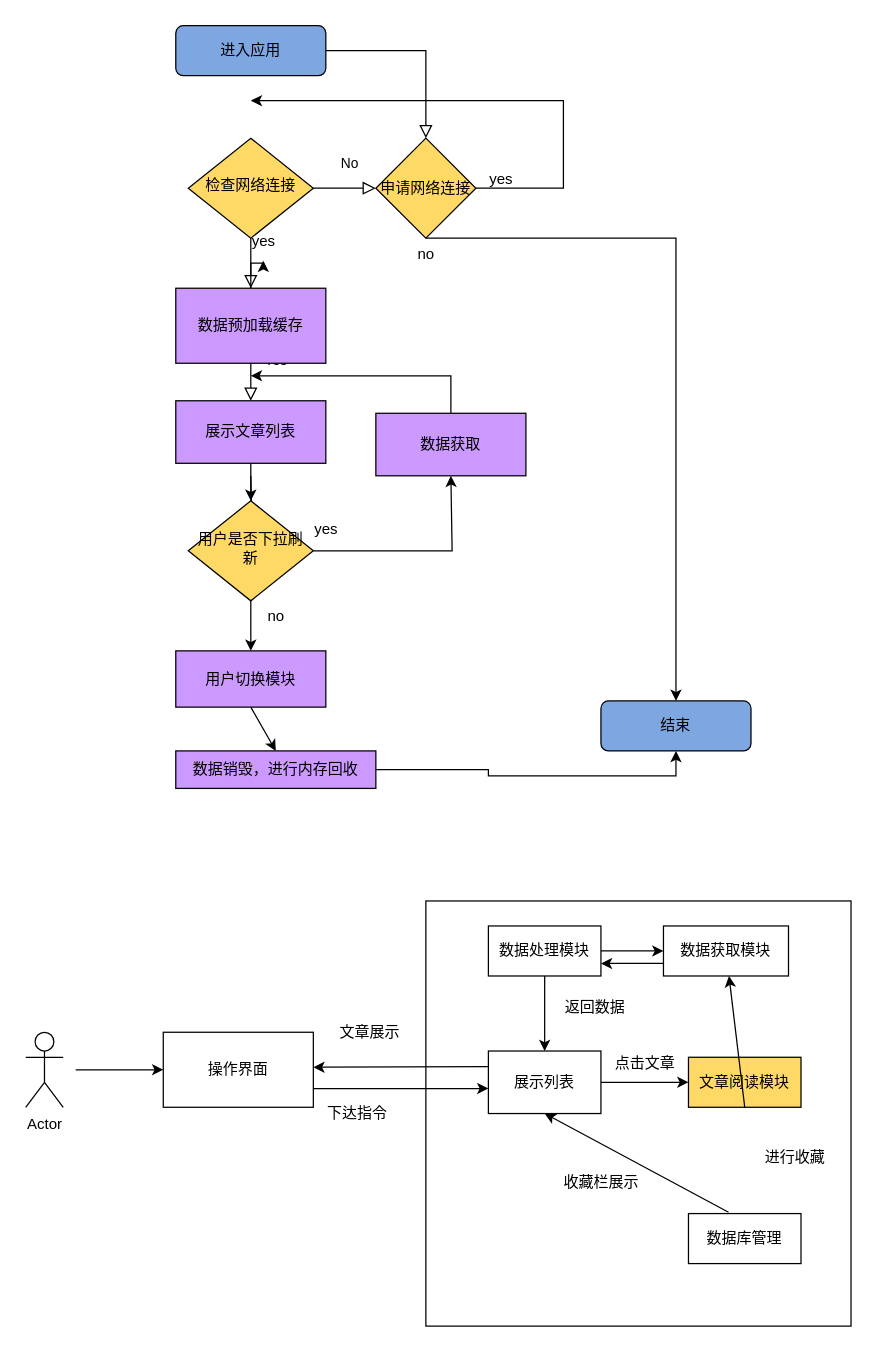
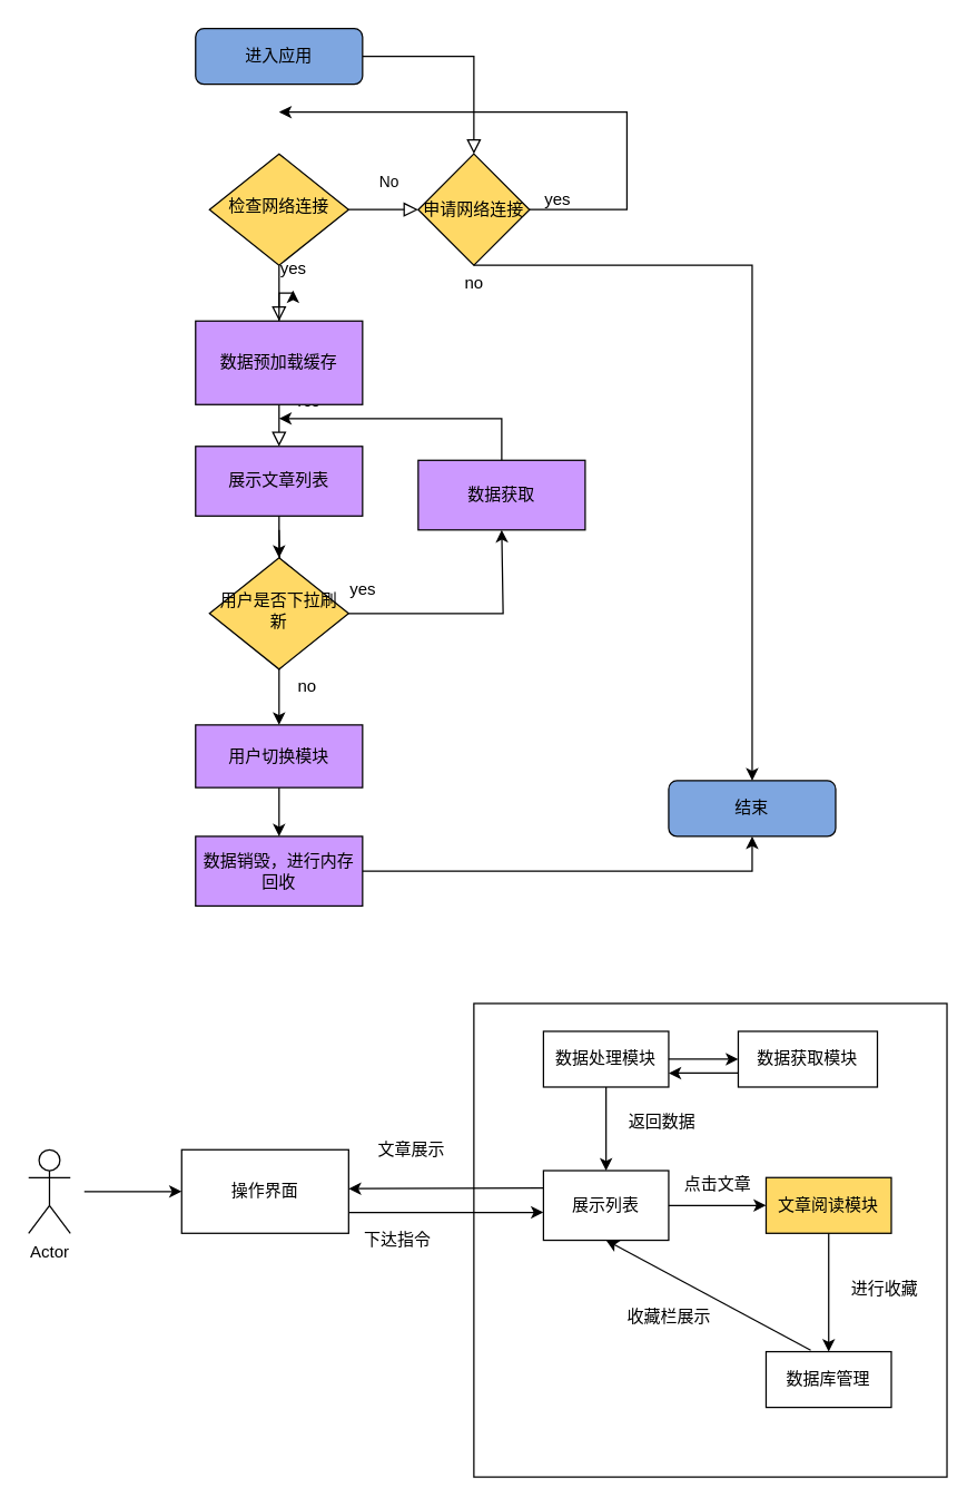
  <mxCell id="0" />
  <mxCell id="1" parent="0" />
  <mxCell id="2" value="" style="rounded=0;html=1;jettySize=auto;orthogonalLoop=1;fontSize=11;endArrow=block;endFill=0;endSize=8;strokeWidth=1;shadow=0;labelBackgroundColor=none;edgeStyle=orthogonalEdgeStyle;" parent="1" source="3" target="43" edge="1"><mxGeometry relative="1" as="geometry" /></mxCell>
  <mxCell id="3" value="进入应用" style="rounded=1;whiteSpace=wrap;html=1;fontSize=12;glass=0;strokeWidth=1;shadow=0;fillColor=#7EA6E0;" parent="1" vertex="1"><mxGeometry x="140" y="20" width="120" height="40" as="geometry" /></mxCell>
  <mxCell id="4" value="Yes" style="rounded=0;html=1;jettySize=auto;orthogonalLoop=1;fontSize=11;endArrow=block;endFill=0;endSize=8;strokeWidth=1;shadow=0;labelBackgroundColor=none;edgeStyle=orthogonalEdgeStyle;" parent="1" target="8" edge="1"><mxGeometry x="-1" y="92" relative="1" as="geometry"><mxPoint x="-72" y="-90" as="offset" /><mxPoint x="200" y="380" as="sourcePoint" /></mxGeometry></mxCell>
  <mxCell id="5" value="No" style="edgeStyle=orthogonalEdgeStyle;rounded=0;html=1;jettySize=auto;orthogonalLoop=1;fontSize=11;endArrow=block;endFill=0;endSize=8;strokeWidth=1;shadow=0;labelBackgroundColor=none;" parent="1" source="6" edge="1"><mxGeometry x="0.2" y="20" relative="1" as="geometry"><mxPoint as="offset" /><mxPoint x="300" y="150" as="targetPoint" /></mxGeometry></mxCell>
  <mxCell id="6" value="检查网络连接" style="rhombus;whiteSpace=wrap;html=1;shadow=0;fontFamily=Helvetica;fontSize=12;align=center;strokeWidth=1;spacing=6;spacingTop=-4;fillColor=#FFD966;" parent="1" vertex="1"><mxGeometry x="150" y="110" width="100" height="80" as="geometry" /></mxCell>
  <mxCell id="7" style="edgeStyle=orthogonalEdgeStyle;rounded=0;orthogonalLoop=1;jettySize=auto;html=1;entryX=0.5;entryY=1;entryDx=0;entryDy=0;" edge="1" parent="1" source="8" target="41"><mxGeometry relative="1" as="geometry"><mxPoint x="360" y="390" as="targetPoint" /><Array as="points"><mxPoint x="361" y="440" /></Array></mxGeometry></mxCell>
  <mxCell id="8" value="用户是否下拉刷新" style="rhombus;whiteSpace=wrap;html=1;shadow=0;fontFamily=Helvetica;fontSize=12;align=center;strokeWidth=1;spacing=6;spacingTop=-4;fillColor=#FFD966;" parent="1" vertex="1"><mxGeometry x="150" y="400" width="100" height="80" as="geometry" /></mxCell>
  <mxCell id="9" value="" style="endArrow=classic;html=1;rounded=0;exitX=1;exitY=0.5;exitDx=0;exitDy=0;" parent="1" source="43" edge="1"><mxGeometry width="50" height="50" relative="1" as="geometry"><mxPoint x="420" y="150" as="sourcePoint" /><mxPoint x="200" y="80" as="targetPoint" /><Array as="points"><mxPoint x="450" y="150" /><mxPoint x="450" y="80" /></Array></mxGeometry></mxCell>
  <mxCell id="10" value="" style="rounded=0;html=1;jettySize=auto;orthogonalLoop=1;fontSize=11;endArrow=block;endFill=0;endSize=8;strokeWidth=1;shadow=0;labelBackgroundColor=none;edgeStyle=orthogonalEdgeStyle;" parent="1" source="6" edge="1"><mxGeometry x="0.882" y="20" relative="1" as="geometry"><mxPoint as="offset" /><mxPoint x="200" y="190" as="sourcePoint" /><mxPoint x="200" y="230" as="targetPoint" /></mxGeometry></mxCell>
  <mxCell id="11" value="" style="rounded=0;html=1;jettySize=auto;orthogonalLoop=1;fontSize=11;endArrow=block;endFill=0;endSize=8;strokeWidth=1;shadow=0;labelBackgroundColor=none;edgeStyle=orthogonalEdgeStyle;" parent="1" edge="1"><mxGeometry x="-1" y="92" relative="1" as="geometry"><mxPoint x="-72" y="-90" as="offset" /><mxPoint x="200" y="290" as="sourcePoint" /><mxPoint x="200" y="320" as="targetPoint" /></mxGeometry></mxCell>
  <mxCell id="12" value="Actor" style="shape=umlActor;verticalLabelPosition=bottom;verticalAlign=top;html=1;outlineConnect=0;" parent="1" vertex="1"><mxGeometry x="20" y="825" width="30" height="60" as="geometry" /></mxCell>
  <mxCell id="13" value="操作界面" style="rounded=0;whiteSpace=wrap;html=1;" parent="1" vertex="1"><mxGeometry x="130" y="825" width="120" height="60" as="geometry" /></mxCell>
  <mxCell id="14" value="" style="whiteSpace=wrap;html=1;aspect=fixed;movable=0;resizable=0;rotatable=0;deletable=0;editable=0;locked=1;connectable=0;" parent="1" vertex="1"><mxGeometry x="340" y="720" width="340" height="340" as="geometry" /></mxCell>
  <mxCell id="15" value="数据处理模块" style="rounded=0;whiteSpace=wrap;html=1;" parent="1" vertex="1"><mxGeometry x="390" y="740" width="90" height="40" as="geometry" /></mxCell>
  <mxCell id="16" value="数据库管理" style="rounded=0;whiteSpace=wrap;html=1;" parent="1" vertex="1"><mxGeometry x="550" y="970" width="90" height="40" as="geometry" /></mxCell>
  <mxCell id="17" value="展示列表" style="rounded=0;whiteSpace=wrap;html=1;" parent="1" vertex="1"><mxGeometry x="390" y="840" width="90" height="50" as="geometry" /></mxCell>
  <mxCell id="18" value="文章阅读模块" style="rounded=0;whiteSpace=wrap;html=1;fillColor=#ffd966;" parent="1" vertex="1"><mxGeometry x="550" y="845" width="90" height="40" as="geometry" /></mxCell>
  <mxCell id="19" value="" style="endArrow=classic;html=1;rounded=0;exitX=0.5;exitY=1;exitDx=0;exitDy=0;" parent="1" source="15" target="17" edge="1"><mxGeometry width="50" height="50" relative="1" as="geometry"><mxPoint x="150" y="760" as="sourcePoint" /><mxPoint x="200" y="710" as="targetPoint" /></mxGeometry></mxCell>
  <mxCell id="20" value="" style="endArrow=classic;html=1;rounded=0;exitX=1;exitY=0.5;exitDx=0;exitDy=0;entryX=0;entryY=0.5;entryDx=0;entryDy=0;" parent="1" source="17" target="18" edge="1"><mxGeometry width="50" height="50" relative="1" as="geometry"><mxPoint x="150" y="760" as="sourcePoint" /><mxPoint x="340" y="748" as="targetPoint" /></mxGeometry></mxCell>
- <mxCell id="21" value="" style="endArrow=classic;html=1;rounded=0;exitX=0.5;exitY=1;exitDx=0;exitDy=0;" parent="1" source="18" target="31" edge="1"><mxGeometry width="50" height="50" relative="1" as="geometry"><mxPoint x="150" y="760" as="sourcePoint" /><mxPoint x="200" y="710" as="targetPoint" /></mxGeometry></mxCell>
+ <mxCell id="21" value="" style="endArrow=classic;html=1;rounded=0;exitX=0.5;exitY=1;exitDx=0;exitDy=0;entryX=0.5;entryY=0;entryDx=0;entryDy=0;" parent="1" source="18" target="16" edge="1"><mxGeometry width="50" height="50" relative="1" as="geometry"><mxPoint x="150" y="760" as="sourcePoint" /><mxPoint x="200" y="710" as="targetPoint" /></mxGeometry></mxCell>
  <mxCell id="22" value="" style="endArrow=classic;html=1;rounded=0;exitX=0.356;exitY=-0.025;exitDx=0;exitDy=0;exitPerimeter=0;entryX=0.5;entryY=1;entryDx=0;entryDy=0;" parent="1" source="16" target="17" edge="1"><mxGeometry width="50" height="50" relative="1" as="geometry"><mxPoint x="150" y="760" as="sourcePoint" /><mxPoint x="200" y="710" as="targetPoint" /></mxGeometry></mxCell>
  <mxCell id="23" value="返回数据" style="text;html=1;align=center;verticalAlign=middle;resizable=0;points=[];autosize=1;strokeColor=none;fillColor=none;" parent="1" vertex="1"><mxGeometry x="440" y="790" width="70" height="30" as="geometry" /></mxCell>
  <mxCell id="24" value="点击文章" style="text;html=1;align=center;verticalAlign=middle;resizable=0;points=[];autosize=1;strokeColor=none;fillColor=none;" parent="1" vertex="1"><mxGeometry x="480" y="835" width="70" height="30" as="geometry" /></mxCell>
  <mxCell id="25" value="进行收藏" style="text;html=1;align=center;verticalAlign=middle;resizable=0;points=[];autosize=1;strokeColor=none;fillColor=none;" parent="1" vertex="1"><mxGeometry x="600" y="910" width="70" height="30" as="geometry" /></mxCell>
  <mxCell id="26" value="收藏栏展示" style="text;html=1;align=center;verticalAlign=middle;resizable=0;points=[];autosize=1;strokeColor=none;fillColor=none;" parent="1" vertex="1"><mxGeometry x="440" y="930" width="80" height="30" as="geometry" /></mxCell>
  <mxCell id="27" value="" style="endArrow=classic;html=1;rounded=0;exitX=1;exitY=0.75;exitDx=0;exitDy=0;" parent="1" source="13" edge="1"><mxGeometry width="50" height="50" relative="1" as="geometry"><mxPoint x="150" y="760" as="sourcePoint" /><mxPoint x="390" y="870" as="targetPoint" /></mxGeometry></mxCell>
  <mxCell id="28" value="下达指令" style="text;html=1;align=center;verticalAlign=middle;resizable=0;points=[];autosize=1;strokeColor=none;fillColor=none;" parent="1" vertex="1"><mxGeometry x="250" y="875" width="70" height="30" as="geometry" /></mxCell>
  <mxCell id="29" value="文章展示" style="text;html=1;align=center;verticalAlign=middle;resizable=0;points=[];autosize=1;strokeColor=none;fillColor=none;" parent="1" vertex="1"><mxGeometry x="260" y="810" width="70" height="30" as="geometry" /></mxCell>
  <mxCell id="30" value="" style="endArrow=classic;html=1;rounded=0;entryX=0;entryY=0.5;entryDx=0;entryDy=0;" parent="1" target="13" edge="1"><mxGeometry width="50" height="50" relative="1" as="geometry"><mxPoint x="60" y="855" as="sourcePoint" /><mxPoint x="200" y="710" as="targetPoint" /></mxGeometry></mxCell>
  <mxCell id="31" value="数据获取模块" style="rounded=0;whiteSpace=wrap;html=1;" parent="1" vertex="1"><mxGeometry x="530" y="740" width="100" height="40" as="geometry" /></mxCell>
  <mxCell id="32" value="" style="endArrow=classic;html=1;rounded=0;exitX=1;exitY=0.5;exitDx=0;exitDy=0;entryX=0;entryY=0.5;entryDx=0;entryDy=0;" parent="1" source="15" target="31" edge="1"><mxGeometry width="50" height="50" relative="1" as="geometry"><mxPoint x="150" y="760" as="sourcePoint" /><mxPoint x="200" y="710" as="targetPoint" /></mxGeometry></mxCell>
  <mxCell id="33" value="" style="endArrow=classic;html=1;rounded=0;exitX=0;exitY=0.75;exitDx=0;exitDy=0;entryX=1;entryY=0.75;entryDx=0;entryDy=0;" parent="1" source="31" target="15" edge="1"><mxGeometry width="50" height="50" relative="1" as="geometry"><mxPoint x="150" y="760" as="sourcePoint" /><mxPoint x="200" y="710" as="targetPoint" /></mxGeometry></mxCell>
  <mxCell id="34" value="" style="endArrow=classic;html=1;rounded=0;exitX=0;exitY=0.25;exitDx=0;exitDy=0;" parent="1" source="17" edge="1"><mxGeometry width="50" height="50" relative="1" as="geometry"><mxPoint x="190" y="880" as="sourcePoint" /><mxPoint x="250" y="853" as="targetPoint" /></mxGeometry></mxCell>
  <mxCell id="35" value="" style="endArrow=classic;html=1;rounded=0;exitX=0.5;exitY=0;exitDx=0;exitDy=0;" edge="1" parent="1"><mxGeometry width="50" height="50" relative="1" as="geometry"><mxPoint x="360" y="330" as="sourcePoint" /><mxPoint x="200" y="300" as="targetPoint" /><Array as="points"><mxPoint x="360" y="300" /></Array></mxGeometry></mxCell>
  <mxCell id="36" value="yes" style="text;html=1;align=center;verticalAlign=middle;resizable=0;points=[];autosize=1;strokeColor=none;fillColor=none;" vertex="1" parent="1"><mxGeometry x="240" y="408" width="40" height="30" as="geometry" /></mxCell>
  <mxCell id="37" value="" style="edgeStyle=orthogonalEdgeStyle;rounded=0;orthogonalLoop=1;jettySize=auto;html=1;" edge="1" parent="1" source="38" target="51"><mxGeometry relative="1" as="geometry" /></mxCell>
  <mxCell id="38" value="数据预加载缓存" style="rounded=0;whiteSpace=wrap;html=1;fillColor=#CC99FF;" vertex="1" parent="1"><mxGeometry x="140" y="230" width="120" height="60" as="geometry" /></mxCell>
  <mxCell id="39" value="" style="edgeStyle=orthogonalEdgeStyle;rounded=0;orthogonalLoop=1;jettySize=auto;html=1;" edge="1" parent="1" source="40" target="8"><mxGeometry relative="1" as="geometry" /></mxCell>
  <mxCell id="40" value="展示文章列表" style="rounded=0;whiteSpace=wrap;html=1;fillColor=#CC99FF;" vertex="1" parent="1"><mxGeometry x="140" y="320" width="120" height="50" as="geometry" /></mxCell>
  <mxCell id="41" value="数据获取" style="rounded=0;whiteSpace=wrap;html=1;fillColor=#CC99FF;" vertex="1" parent="1"><mxGeometry x="300" y="330" width="120" height="50" as="geometry" /></mxCell>
  <mxCell id="42" value="结束" style="rounded=1;whiteSpace=wrap;html=1;fontSize=12;glass=0;strokeWidth=1;shadow=0;fillColor=#7EA6E0;" vertex="1" parent="1"><mxGeometry x="480" y="560" width="120" height="40" as="geometry" /></mxCell>
  <mxCell id="43" value="申请网络连接" style="rhombus;whiteSpace=wrap;html=1;fillColor=#FFD966;" vertex="1" parent="1"><mxGeometry x="300" y="110" width="80" height="80" as="geometry" /></mxCell>
  <mxCell id="44" value="yes" style="text;html=1;align=center;verticalAlign=middle;resizable=0;points=[];autosize=1;strokeColor=none;fillColor=none;" vertex="1" parent="1"><mxGeometry x="380" y="128" width="40" height="30" as="geometry" /></mxCell>
  <mxCell id="45" value="" style="endArrow=classic;html=1;rounded=0;exitX=0.5;exitY=1;exitDx=0;exitDy=0;entryX=0.5;entryY=0;entryDx=0;entryDy=0;" edge="1" parent="1" source="43" target="42"><mxGeometry width="50" height="50" relative="1" as="geometry"><mxPoint x="370" y="360" as="sourcePoint" /><mxPoint x="420" y="310" as="targetPoint" /><Array as="points"><mxPoint x="540" y="190" /></Array></mxGeometry></mxCell>
  <mxCell id="46" value="no" style="text;html=1;align=center;verticalAlign=middle;resizable=0;points=[];autosize=1;strokeColor=none;fillColor=none;" vertex="1" parent="1"><mxGeometry x="320" y="188" width="40" height="30" as="geometry" /></mxCell>
  <mxCell id="47" value="用户切换模块" style="rounded=0;whiteSpace=wrap;html=1;fillColor=#CC99FF;" vertex="1" parent="1"><mxGeometry x="140" y="520" width="120" height="45" as="geometry" /></mxCell>
  <mxCell id="48" value="" style="edgeStyle=orthogonalEdgeStyle;rounded=0;orthogonalLoop=1;jettySize=auto;html=1;entryX=0.5;entryY=1;entryDx=0;entryDy=0;" edge="1" parent="1" source="49" target="42"><mxGeometry relative="1" as="geometry"><mxPoint x="370" y="645" as="targetPoint" /></mxGeometry></mxCell>
- <mxCell id="49" value="数据销毁，进行内存回收" style="rounded=0;whiteSpace=wrap;html=1;fillColor=#CC99FF;" vertex="1" parent="1"><mxGeometry x="140" y="600" width="160" height="30" as="geometry" /></mxCell>
+ <mxCell id="49" value="数据销毁，进行内存回收" style="rounded=0;whiteSpace=wrap;html=1;fillColor=#CC99FF;" vertex="1" parent="1"><mxGeometry x="140" y="600" width="120" height="50" as="geometry" /></mxCell>
  <mxCell id="50" value="" style="endArrow=classic;html=1;rounded=0;exitX=0.5;exitY=1;exitDx=0;exitDy=0;entryX=0.5;entryY=0;entryDx=0;entryDy=0;" edge="1" parent="1" source="47" target="49"><mxGeometry width="50" height="50" relative="1" as="geometry"><mxPoint x="370" y="360" as="sourcePoint" /><mxPoint x="420" y="310" as="targetPoint" /></mxGeometry></mxCell>
  <mxCell id="51" value="yes" style="text;html=1;align=center;verticalAlign=middle;resizable=0;points=[];autosize=1;strokeColor=none;fillColor=none;" vertex="1" parent="1"><mxGeometry x="190" y="178" width="40" height="30" as="geometry" /></mxCell>
  <mxCell id="52" value="" style="endArrow=classic;html=1;rounded=0;exitX=0.5;exitY=1;exitDx=0;exitDy=0;entryX=0.5;entryY=0;entryDx=0;entryDy=0;" edge="1" parent="1" source="8" target="47"><mxGeometry width="50" height="50" relative="1" as="geometry"><mxPoint x="370" y="360" as="sourcePoint" /><mxPoint x="420" y="310" as="targetPoint" /></mxGeometry></mxCell>
  <mxCell id="53" value="no" style="text;html=1;align=center;verticalAlign=middle;resizable=0;points=[];autosize=1;strokeColor=none;fillColor=none;" vertex="1" parent="1"><mxGeometry x="200" y="478" width="40" height="30" as="geometry" /></mxCell>
